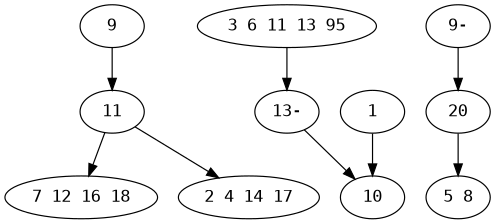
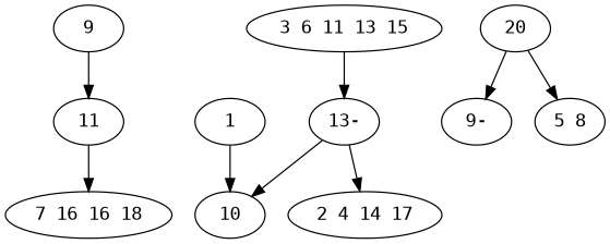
  digraph {
    fontname="DejaVu Sans Mono"
    node [fontname="DejaVu Sans Mono"]
    edge [fontname="DejaVu Sans Mono"]
    n1 [label=9]
    n2 [label=11]
-   n3 [label="7 12 16 18"]
+   n3 [label="7 16 16 18"]
    n4 [label="2 4 14 17"]
-   n5 [label="3 6 11 13 95"]
+   n5 [label="3 6 11 13 15"]
    n6 [label="13-"]
    n7 [label="9-"]
    n8 [label=20]
    n9 [label=10]
    n10 [label="5 8"]
    n11 [label=1]
    n1 -> n2
    n2 -> n3
-   n2 -> n4
+   n6 -> n4
    n5 -> n6
    n6 -> n9
-   n7 -> n8
+   n8 -> n7
    n8 -> n10
    n11 -> n9
  }
